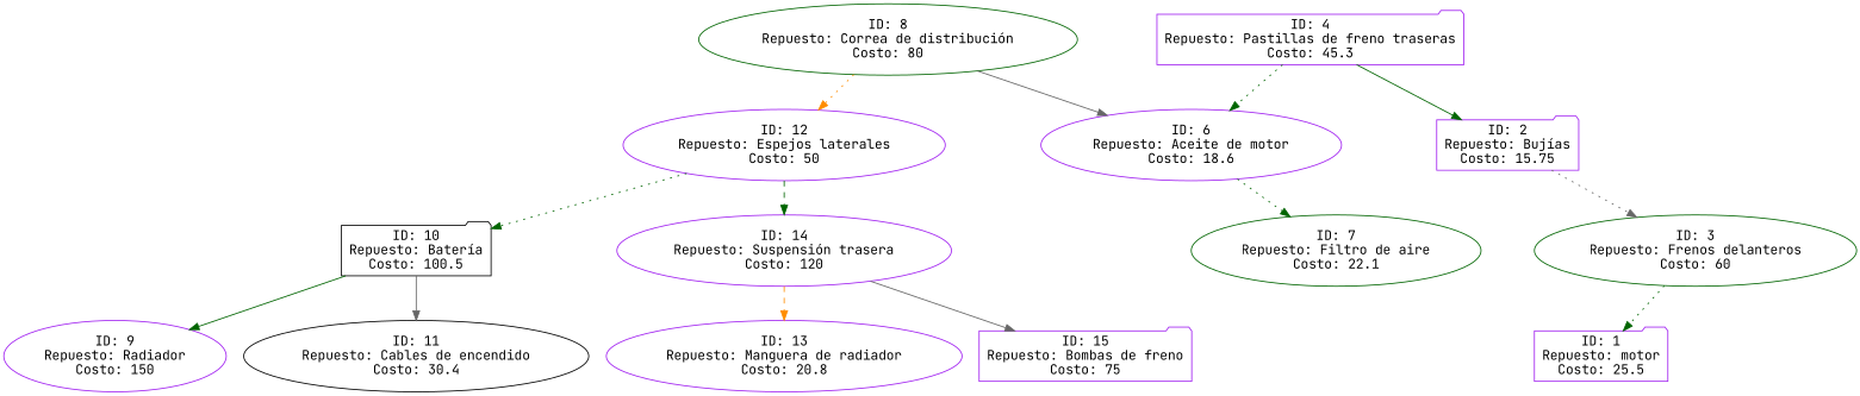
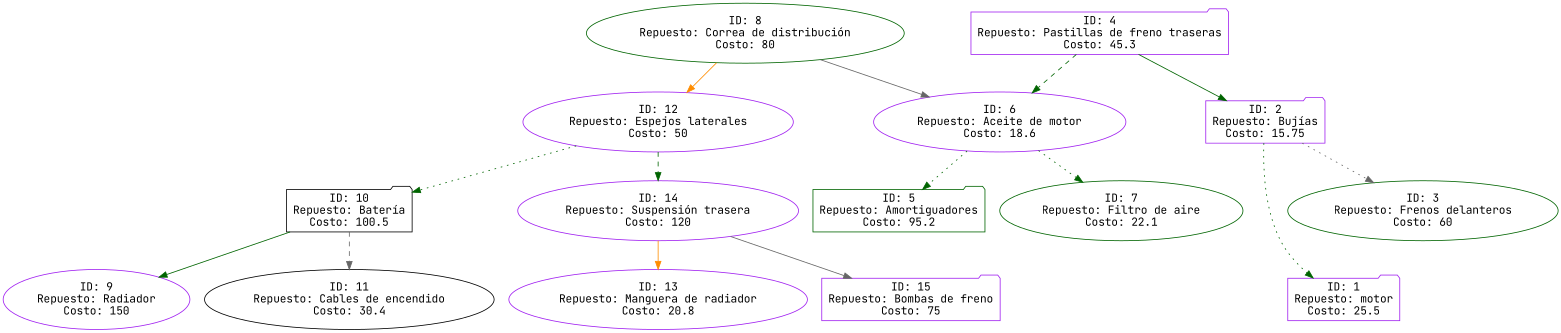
  digraph {
    fontname="JetBrains Mono"
    rankdir=TB
    node [color=purple fontname="JetBrains Mono" shape=ellipse]
    edge [color=darkgreen fontname="JetBrains Mono" style=solid]
    n1 [color=darkgreen label="ID: 8\nRepuesto: Correa de distribución\nCosto: 80"]
    n2 [label="ID: 12\nRepuesto: Espejos laterales\nCosto: 50"]
    n3 [label="ID: 6\nRepuesto: Aceite de motor\nCosto: 18.6"]
    n4 [label="ID: 4\nRepuesto: Pastillas de freno traseras\nCosto: 45.3" shape=folder]
    n5 [label="ID: 2\nRepuesto: Bujías\nCosto: 15.75" shape=folder]
    n6 [color=black label="ID: 10\nRepuesto: Batería\nCosto: 100.5" shape=folder]
    n7 [label="ID: 14\nRepuesto: Suspensión trasera\nCosto: 120"]
    n8 [label="ID: 1\nRepuesto: motor\nCosto: 25.5" shape=folder]
    n9 [color=darkgreen label="ID: 3\nRepuesto: Frenos delanteros\nCosto: 60"]
+   n10 [color=darkgreen label="ID: 5\nRepuesto: Amortiguadores\nCosto: 95.2" shape=folder]
    n11 [color=darkgreen label="ID: 7\nRepuesto: Filtro de aire\nCosto: 22.1"]
    n12 [label="ID: 9\nRepuesto: Radiador\nCosto: 150"]
    n13 [color=black label="ID: 11\nRepuesto: Cables de encendido\nCosto: 30.4"]
    n14 [label="ID: 13\nRepuesto: Manguera de radiador\nCosto: 20.8"]
    n15 [label="ID: 15\nRepuesto: Bombas de freno\nCosto: 75" shape=folder]
-   n1 -> n2 [color=darkorange style=dotted]
+   n1 -> n2 [color=darkorange]
    n1 -> n3 [color=gray40]
    n2 -> n6 [style=dotted]
    n2 -> n7 [style=dashed]
+   n3 -> n10 [style=dotted]
    n3 -> n11 [style=dotted]
-   n4 -> n3 [style=dotted]
+   n4 -> n3 [style=dashed]
    n4 -> n5
-   n9 -> n8 [style=dotted]
+   n5 -> n8 [style=dotted]
    n5 -> n9 [color=gray40 style=dotted]
    n6 -> n12
-   n6 -> n13 [color=gray40]
-   n7 -> n14 [color=darkorange style=dashed]
+   n6 -> n13 [color=gray40 style=dashed]
+   n7 -> n14 [color=darkorange]
    n7 -> n15 [color=gray40]
  }
